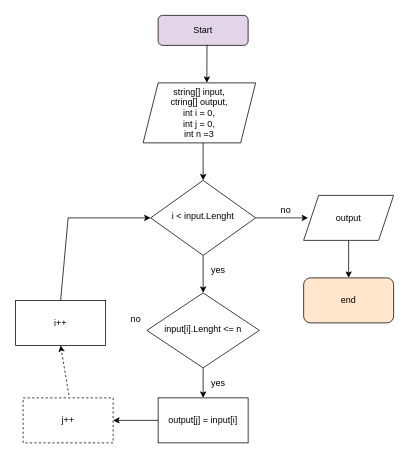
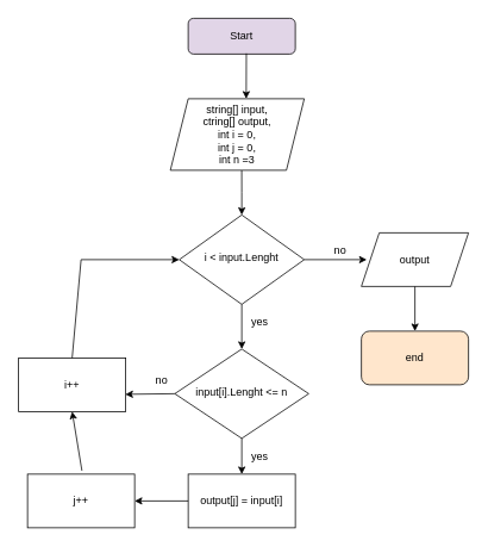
  <mxCell id="0" />
  <mxCell id="1" parent="0" />
  <mxCell id="2" value="&lt;font style=&quot;vertical-align: inherit;&quot;&gt;&lt;font style=&quot;vertical-align: inherit;&quot;&gt;Start&lt;/font&gt;&lt;/font&gt;" style="rounded=1;whiteSpace=wrap;html=1;fontSize=12;glass=0;strokeWidth=1;shadow=0;fillColor=#e1d5e7;" parent="1" vertex="1"><mxGeometry x="210" y="20" width="120" height="40" as="geometry" /></mxCell>
  <mxCell id="3" value="i &amp;lt; input.Lenght" style="rhombus;whiteSpace=wrap;html=1;shadow=0;fontFamily=Helvetica;fontSize=12;align=center;strokeWidth=1;spacing=6;spacingTop=-4;" parent="1" vertex="1"><mxGeometry x="200" y="240" width="140" height="100" as="geometry" /></mxCell>
  <mxCell id="4" value="input[i].Lenght &amp;lt;= n" style="rhombus;whiteSpace=wrap;html=1;shadow=0;fontFamily=Helvetica;fontSize=12;align=center;strokeWidth=1;spacing=6;spacingTop=-4;" parent="1" vertex="1"><mxGeometry x="195" y="390" width="150" height="100" as="geometry" /></mxCell>
  <mxCell id="5" style="edgeStyle=orthogonalEdgeStyle;rounded=0;orthogonalLoop=1;jettySize=auto;html=1;exitX=0.533;exitY=1;exitDx=0;exitDy=0;exitPerimeter=0;" parent="1" source="6" edge="1"><mxGeometry relative="1" as="geometry"><mxPoint x="250" y="240" as="sourcePoint" /><mxPoint x="270" y="240" as="targetPoint" /></mxGeometry></mxCell>
  <mxCell id="6" value="&lt;font style=&quot;vertical-align: inherit;&quot;&gt;&lt;font style=&quot;vertical-align: inherit;&quot;&gt;&lt;font style=&quot;vertical-align: inherit;&quot;&gt;&lt;font style=&quot;vertical-align: inherit;&quot;&gt;string[] input,&lt;br&gt;&lt;/font&gt;&lt;/font&gt;&lt;font style=&quot;vertical-align: inherit;&quot;&gt;&lt;font style=&quot;vertical-align: inherit;&quot;&gt;сtring[] output,&lt;br&gt;&lt;/font&gt;&lt;/font&gt;int i = 0,&lt;br&gt;int j = 0,&lt;br&gt;int n =3&lt;br&gt;&lt;/font&gt;&lt;/font&gt;" style="shape=parallelogram;perimeter=parallelogramPerimeter;whiteSpace=wrap;html=1;fixedSize=1;" parent="1" vertex="1"><mxGeometry x="190" y="110" width="150" height="80" as="geometry" /></mxCell>
  <mxCell id="7" value="" style="endArrow=classic;html=1;rounded=0;exitX=0.543;exitY=0.982;exitDx=0;exitDy=0;exitPerimeter=0;" parent="1" source="2" edge="1"><mxGeometry width="50" height="50" relative="1" as="geometry"><mxPoint x="270" y="60" as="sourcePoint" /><mxPoint x="275" y="110" as="targetPoint" /></mxGeometry></mxCell>
  <mxCell id="8" value="" style="endArrow=classic;html=1;rounded=0;exitX=1;exitY=0.5;exitDx=0;exitDy=0;" parent="1" source="3" edge="1"><mxGeometry width="50" height="50" relative="1" as="geometry"><mxPoint x="410" y="270" as="sourcePoint" /><mxPoint x="410" y="290" as="targetPoint" /></mxGeometry></mxCell>
  <mxCell id="9" value="output" style="shape=parallelogram;perimeter=parallelogramPerimeter;whiteSpace=wrap;html=1;fixedSize=1;" parent="1" vertex="1"><mxGeometry x="404" y="260" width="120" height="60" as="geometry" /></mxCell>
  <mxCell id="10" value="" style="endArrow=classic;html=1;rounded=0;exitX=0.5;exitY=1;exitDx=0;exitDy=0;" parent="1" source="3" edge="1"><mxGeometry width="50" height="50" relative="1" as="geometry"><mxPoint x="170" y="420" as="sourcePoint" /><mxPoint x="270" y="390" as="targetPoint" /></mxGeometry></mxCell>
  <mxCell id="11" value="end" style="rounded=1;whiteSpace=wrap;html=1;fillColor=#ffe6cc;" parent="1" vertex="1"><mxGeometry x="404" y="370" width="120" height="60" as="geometry" /></mxCell>
  <mxCell id="12" value="" style="endArrow=classic;html=1;rounded=0;exitX=0.5;exitY=1;exitDx=0;exitDy=0;" parent="1" source="9" edge="1"><mxGeometry width="50" height="50" relative="1" as="geometry"><mxPoint x="350" y="370" as="sourcePoint" /><mxPoint x="464" y="370" as="targetPoint" /></mxGeometry></mxCell>
  <mxCell id="13" value="yes" style="text;html=1;align=center;verticalAlign=middle;resizable=0;points=[];autosize=1;strokeColor=none;fillColor=none;" parent="1" vertex="1"><mxGeometry x="270" y="345" width="40" height="30" as="geometry" /></mxCell>
  <mxCell id="14" value="no" style="text;html=1;align=center;verticalAlign=middle;resizable=0;points=[];autosize=1;strokeColor=none;fillColor=none;" parent="1" vertex="1"><mxGeometry x="360" y="265" width="40" height="30" as="geometry" /></mxCell>
  <mxCell id="15" value="yes" style="text;html=1;align=center;verticalAlign=middle;resizable=0;points=[];autosize=1;strokeColor=none;fillColor=none;" parent="1" vertex="1"><mxGeometry x="270" y="494.5" width="40" height="30" as="geometry" /></mxCell>
  <mxCell id="16" value="" style="endArrow=classic;html=1;rounded=0;exitX=0.5;exitY=1;exitDx=0;exitDy=0;" parent="1" source="4" edge="1"><mxGeometry width="50" height="50" relative="1" as="geometry"><mxPoint x="120" y="520" as="sourcePoint" /><mxPoint x="270" y="530" as="targetPoint" /></mxGeometry></mxCell>
  <mxCell id="17" value="output[j] = input[i]" style="rounded=0;whiteSpace=wrap;html=1;" parent="1" vertex="1"><mxGeometry x="210" y="530" width="120" height="60" as="geometry" /></mxCell>
- <mxCell id="18" value="j++" style="rounded=0;whiteSpace=wrap;html=1;dashed=1;" parent="1" vertex="1"><mxGeometry x="30" y="530" width="120" height="60" as="geometry" /></mxCell>
+ <mxCell id="18" value="j++" style="rounded=0;whiteSpace=wrap;html=1;" parent="1" vertex="1"><mxGeometry x="30" y="530" width="120" height="60" as="geometry" /></mxCell>
  <mxCell id="19" value="i++" style="rounded=0;whiteSpace=wrap;html=1;" parent="1" vertex="1"><mxGeometry x="20" y="400" width="120" height="60" as="geometry" /></mxCell>
  <mxCell id="20" value="" style="endArrow=classic;html=1;rounded=0;exitX=0;exitY=0.5;exitDx=0;exitDy=0;entryX=1;entryY=0.5;entryDx=0;entryDy=0;" parent="1" source="17" target="18" edge="1"><mxGeometry width="50" height="50" relative="1" as="geometry"><mxPoint x="220" y="370" as="sourcePoint" /><mxPoint x="270" y="320" as="targetPoint" /></mxGeometry></mxCell>
- <mxCell id="21" value="" style="endArrow=classic;html=1;rounded=0;exitX=0.508;exitY=-0.064;exitDx=0;exitDy=0;exitPerimeter=0;entryX=0.5;entryY=1;entryDx=0;entryDy=0;dashed=1;" parent="1" source="18" target="19" edge="1"><mxGeometry width="50" height="50" relative="1" as="geometry"><mxPoint x="220" y="370" as="sourcePoint" /><mxPoint x="270" y="320" as="targetPoint" /></mxGeometry></mxCell>
+ <mxCell id="21" value="" style="endArrow=classic;html=1;rounded=0;exitX=0.508;exitY=-0.064;exitDx=0;exitDy=0;exitPerimeter=0;entryX=0.5;entryY=1;entryDx=0;entryDy=0;" parent="1" source="18" target="19" edge="1"><mxGeometry width="50" height="50" relative="1" as="geometry"><mxPoint x="220" y="370" as="sourcePoint" /><mxPoint x="270" y="320" as="targetPoint" /></mxGeometry></mxCell>
+ <mxCell id="22" value="" style="endArrow=classic;html=1;rounded=0;entryX=0.997;entryY=0.678;entryDx=0;entryDy=0;entryPerimeter=0;exitX=0;exitY=0.5;exitDx=0;exitDy=0;" parent="1" source="4" target="19" edge="1"><mxGeometry width="50" height="50" relative="1" as="geometry"><mxPoint x="190" y="441" as="sourcePoint" /><mxPoint x="270" y="320" as="targetPoint" /></mxGeometry></mxCell>
  <mxCell id="23" value="no" style="text;html=1;align=center;verticalAlign=middle;resizable=0;points=[];autosize=1;strokeColor=none;fillColor=none;" parent="1" vertex="1"><mxGeometry x="160" y="410" width="40" height="30" as="geometry" /></mxCell>
  <mxCell id="24" value="" style="endArrow=classic;html=1;rounded=0;exitX=0.5;exitY=0;exitDx=0;exitDy=0;entryX=0;entryY=0.5;entryDx=0;entryDy=0;" parent="1" source="19" target="3" edge="1"><mxGeometry width="50" height="50" relative="1" as="geometry"><mxPoint x="220" y="420" as="sourcePoint" /><mxPoint x="90" y="290" as="targetPoint" /><Array as="points"><mxPoint x="90" y="290" /></Array></mxGeometry></mxCell>
